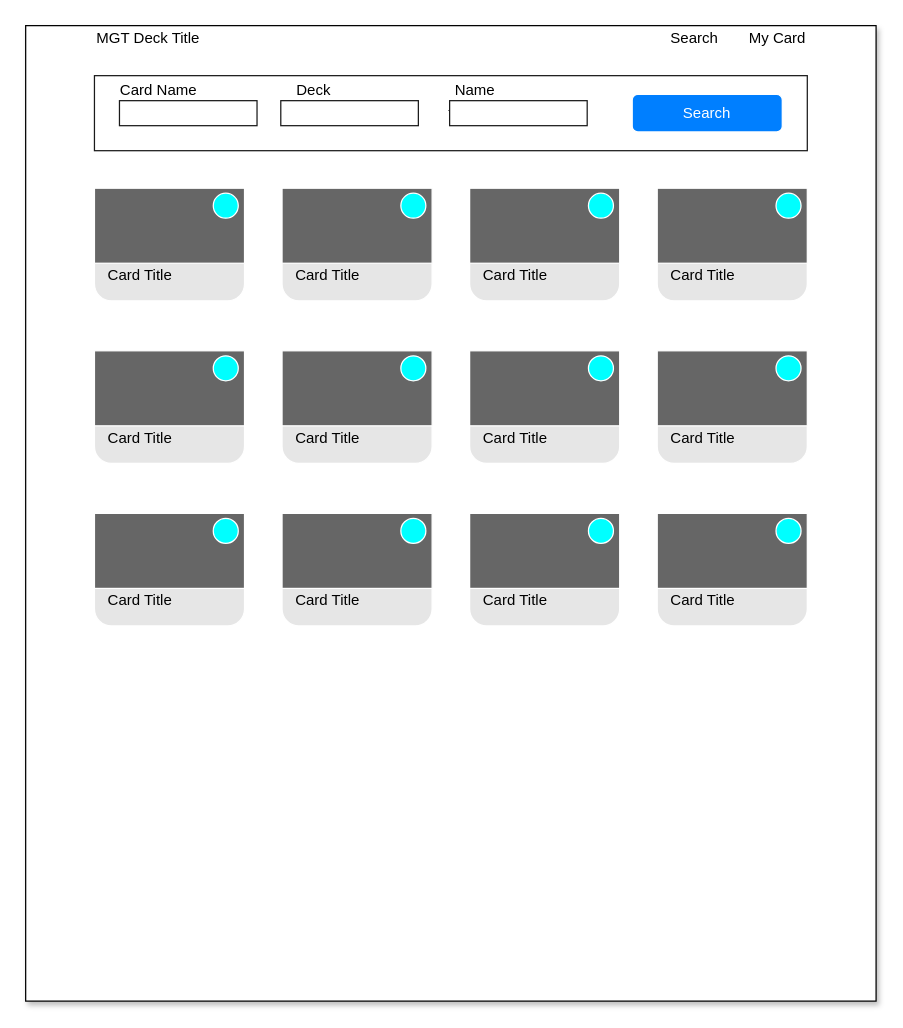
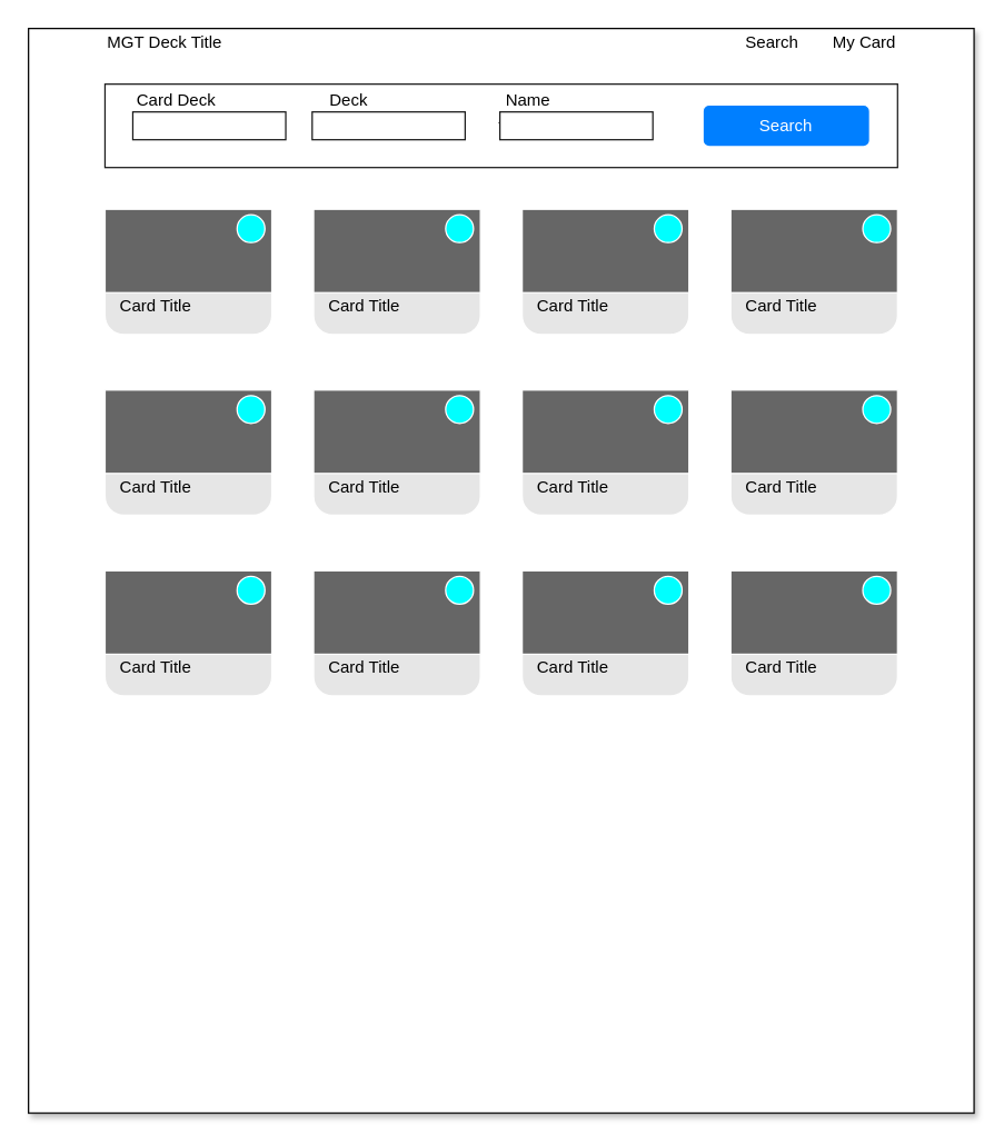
  <mxCell id="0" />
  <mxCell id="1" parent="0" />
  <mxCell id="2" value="" style="rounded=0;whiteSpace=wrap;html=1;shadow=1;fillColor=#FFFFFF;" vertex="1" parent="1"><mxGeometry x="20" width="680" height="780" as="geometry" y="20" /></mxCell>
  <mxCell id="3" value="t" style="rounded=0;whiteSpace=wrap;html=1;shadow=0;fillColor=#FFFFFF;strokeColor=#1A1A1A;" vertex="1" parent="1"><mxGeometry x="75" y="60" width="570" height="60" as="geometry" /></mxCell>
  <mxCell id="4" value="" style="rounded=0;whiteSpace=wrap;html=1;shadow=0;strokeColor=#1A1A1A;fillColor=#FFFFFF;" vertex="1" parent="1"><mxGeometry x="95" y="80" width="110" height="20" as="geometry" /></mxCell>
- <mxCell id="5" value="&lt;font color=&quot;#000000&quot;&gt;Card Name&lt;/font&gt;" style="text;html=1;resizable=0;autosize=1;align=center;verticalAlign=middle;points=[];fillColor=none;strokeColor=none;rounded=0;shadow=0;" vertex="1" parent="1"><mxGeometry x="86" y="62" width="80" height="20" as="geometry" /></mxCell>
+ <mxCell id="5" value="&lt;font color=&quot;#000000&quot;&gt;Card Deck&lt;/font&gt;" style="text;html=1;resizable=0;autosize=1;align=center;verticalAlign=middle;points=[];fillColor=none;strokeColor=none;rounded=0;shadow=0;" vertex="1" parent="1"><mxGeometry x="86" y="62" width="80" height="20" as="geometry" /></mxCell>
  <mxCell id="6" value="" style="rounded=0;whiteSpace=wrap;html=1;shadow=0;strokeColor=#1A1A1A;fillColor=#FFFFFF;" vertex="1" parent="1"><mxGeometry x="224" y="80" width="110" height="20" as="geometry" /></mxCell>
  <mxCell id="7" value="&lt;font color=&quot;#000000&quot;&gt;Deck&lt;/font&gt;" style="text;html=1;resizable=0;autosize=1;align=center;verticalAlign=middle;points=[];fillColor=none;strokeColor=none;rounded=0;shadow=0;" vertex="1" parent="1"><mxGeometry x="225" y="62" width="50" height="20" as="geometry" /></mxCell>
  <mxCell id="8" value="" style="rounded=0;whiteSpace=wrap;html=1;shadow=0;strokeColor=#1A1A1A;fillColor=#FFFFFF;" vertex="1" parent="1"><mxGeometry x="359" y="80" width="110" height="20" as="geometry" /></mxCell>
  <mxCell id="9" value="&lt;font color=&quot;#000000&quot;&gt;Name&lt;/font&gt;" style="text;html=1;resizable=0;autosize=1;align=center;verticalAlign=middle;points=[];fillColor=none;strokeColor=none;rounded=0;shadow=0;" vertex="1" parent="1"><mxGeometry x="359" y="62" width="40" height="20" as="geometry" /></mxCell>
  <mxCell id="10" value="&lt;font color=&quot;#ffffff&quot;&gt;Search&lt;/font&gt;" style="rounded=1;whiteSpace=wrap;html=1;shadow=0;fontColor=#000000;strokeColor=#FFFFFF;fillColor=#007FFF;" vertex="1" parent="1"><mxGeometry x="505" y="75" width="120" height="30" as="geometry" /></mxCell>
  <mxCell id="11" value="&lt;font color=&quot;#000000&quot;&gt;MGT Deck Title&lt;/font&gt;" style="text;html=1;resizable=0;autosize=1;align=left;verticalAlign=middle;points=[];fillColor=none;strokeColor=none;rounded=0;shadow=0;" vertex="1" parent="1"><mxGeometry x="75" width="100" height="20" as="geometry" y="20" /></mxCell>
  <mxCell id="12" value="&lt;font color=&quot;#000000&quot;&gt;Search&lt;/font&gt;" style="text;html=1;resizable=0;autosize=1;align=right;verticalAlign=middle;points=[];fillColor=none;strokeColor=none;rounded=0;shadow=0;" vertex="1" parent="1"><mxGeometry x="525" width="50" height="20" as="geometry" y="20" /></mxCell>
  <mxCell id="13" value="&lt;font color=&quot;#000000&quot;&gt;My Card&lt;/font&gt;" style="text;html=1;resizable=0;autosize=1;align=right;verticalAlign=middle;points=[];fillColor=none;strokeColor=none;rounded=0;shadow=0;" vertex="1" parent="1"><mxGeometry x="585" width="60" height="20" as="geometry" y="20" /></mxCell>
  <mxCell id="14" value="" style="group" vertex="1" connectable="0" parent="1"><mxGeometry x="75" y="150" width="120" height="90" as="geometry" /></mxCell>
  <mxCell id="15" value="" style="rounded=1;whiteSpace=wrap;html=1;shadow=0;fontColor=#FFFFFF;strokeColor=#FFFFFF;fillColor=#E6E6E6;" vertex="1" parent="14"><mxGeometry width="120" height="90" as="geometry" /></mxCell>
  <mxCell id="16" value="" style="rounded=0;whiteSpace=wrap;html=1;shadow=0;fontColor=#FFFFFF;strokeColor=#FFFFFF;fillColor=#666666;" vertex="1" parent="14"><mxGeometry width="120" height="60" as="geometry" /></mxCell>
  <mxCell id="17" value="&lt;font color=&quot;#000000&quot;&gt;Card Title&lt;/font&gt;" style="text;html=1;resizable=0;autosize=1;align=left;verticalAlign=middle;points=[];fillColor=none;strokeColor=none;rounded=0;shadow=0;" vertex="1" parent="14"><mxGeometry x="9" y="60" width="70" height="20" as="geometry" /></mxCell>
  <mxCell id="18" value="" style="ellipse;whiteSpace=wrap;html=1;aspect=fixed;shadow=0;fontColor=#FFFFFF;strokeColor=#FFFFFF;fillColor=#00FFFF;" vertex="1" parent="14"><mxGeometry x="95" y="4" width="20" height="20" as="geometry" /></mxCell>
  <mxCell id="19" value="" style="group" vertex="1" connectable="0" parent="1"><mxGeometry x="225" y="150" width="120" height="90" as="geometry" /></mxCell>
  <mxCell id="20" value="" style="rounded=1;whiteSpace=wrap;html=1;shadow=0;fontColor=#FFFFFF;strokeColor=#FFFFFF;fillColor=#E6E6E6;" vertex="1" parent="19"><mxGeometry width="120" height="90" as="geometry" /></mxCell>
  <mxCell id="21" value="" style="rounded=0;whiteSpace=wrap;html=1;shadow=0;fontColor=#FFFFFF;strokeColor=#FFFFFF;fillColor=#666666;" vertex="1" parent="19"><mxGeometry width="120" height="60" as="geometry" /></mxCell>
  <mxCell id="22" value="&lt;font color=&quot;#000000&quot;&gt;Card Title&lt;/font&gt;" style="text;html=1;resizable=0;autosize=1;align=left;verticalAlign=middle;points=[];fillColor=none;strokeColor=none;rounded=0;shadow=0;" vertex="1" parent="19"><mxGeometry x="9" y="60" width="70" height="20" as="geometry" /></mxCell>
  <mxCell id="23" value="" style="ellipse;whiteSpace=wrap;html=1;aspect=fixed;shadow=0;fontColor=#FFFFFF;strokeColor=#FFFFFF;fillColor=#00FFFF;" vertex="1" parent="19"><mxGeometry x="95" y="4" width="20" height="20" as="geometry" /></mxCell>
  <mxCell id="24" value="" style="group" vertex="1" connectable="0" parent="1"><mxGeometry x="525" y="150" width="120" height="90" as="geometry" /></mxCell>
  <mxCell id="25" value="" style="rounded=1;whiteSpace=wrap;html=1;shadow=0;fontColor=#FFFFFF;strokeColor=#FFFFFF;fillColor=#E6E6E6;" vertex="1" parent="24"><mxGeometry width="120" height="90" as="geometry" /></mxCell>
  <mxCell id="26" value="" style="rounded=0;whiteSpace=wrap;html=1;shadow=0;fontColor=#FFFFFF;strokeColor=#FFFFFF;fillColor=#666666;" vertex="1" parent="24"><mxGeometry width="120" height="60" as="geometry" /></mxCell>
  <mxCell id="27" value="&lt;font color=&quot;#000000&quot;&gt;Card Title&lt;/font&gt;" style="text;html=1;resizable=0;autosize=1;align=left;verticalAlign=middle;points=[];fillColor=none;strokeColor=none;rounded=0;shadow=0;" vertex="1" parent="24"><mxGeometry x="9" y="60" width="70" height="20" as="geometry" /></mxCell>
  <mxCell id="28" value="" style="ellipse;whiteSpace=wrap;html=1;aspect=fixed;shadow=0;fontColor=#FFFFFF;strokeColor=#FFFFFF;fillColor=#00FFFF;" vertex="1" parent="24"><mxGeometry x="95" y="4" width="20" height="20" as="geometry" /></mxCell>
  <mxCell id="29" value="" style="group" vertex="1" connectable="0" parent="1"><mxGeometry x="375" y="150" width="120" height="90" as="geometry" /></mxCell>
  <mxCell id="30" value="" style="rounded=1;whiteSpace=wrap;html=1;shadow=0;fontColor=#FFFFFF;strokeColor=#FFFFFF;fillColor=#E6E6E6;" vertex="1" parent="29"><mxGeometry width="120" height="90" as="geometry" /></mxCell>
  <mxCell id="31" value="" style="rounded=0;whiteSpace=wrap;html=1;shadow=0;fontColor=#FFFFFF;strokeColor=#FFFFFF;fillColor=#666666;" vertex="1" parent="29"><mxGeometry width="120" height="60" as="geometry" /></mxCell>
  <mxCell id="32" value="&lt;font color=&quot;#000000&quot;&gt;Card Title&lt;/font&gt;" style="text;html=1;resizable=0;autosize=1;align=left;verticalAlign=middle;points=[];fillColor=none;strokeColor=none;rounded=0;shadow=0;" vertex="1" parent="29"><mxGeometry x="9" y="60" width="70" height="20" as="geometry" /></mxCell>
  <mxCell id="33" value="" style="ellipse;whiteSpace=wrap;html=1;aspect=fixed;shadow=0;fontColor=#FFFFFF;strokeColor=#FFFFFF;fillColor=#00FFFF;" vertex="1" parent="29"><mxGeometry x="95" y="4" width="20" height="20" as="geometry" /></mxCell>
  <mxCell id="34" value="" style="group" vertex="1" connectable="0" parent="1"><mxGeometry x="75" y="280" width="120" height="90" as="geometry" /></mxCell>
  <mxCell id="35" value="" style="rounded=1;whiteSpace=wrap;html=1;shadow=0;fontColor=#FFFFFF;strokeColor=#FFFFFF;fillColor=#E6E6E6;" vertex="1" parent="34"><mxGeometry width="120" height="90" as="geometry" /></mxCell>
  <mxCell id="36" value="" style="rounded=0;whiteSpace=wrap;html=1;shadow=0;fontColor=#FFFFFF;strokeColor=#FFFFFF;fillColor=#666666;" vertex="1" parent="34"><mxGeometry width="120" height="60" as="geometry" /></mxCell>
  <mxCell id="37" value="" style="edgeStyle=none;html=1;fontColor=#FFFFFF;" edge="1" parent="34" source="38" target="36"><mxGeometry relative="1" as="geometry" /></mxCell>
  <mxCell id="38" value="&lt;font color=&quot;#000000&quot;&gt;Card Title&lt;/font&gt;" style="text;html=1;resizable=0;autosize=1;align=left;verticalAlign=middle;points=[];fillColor=none;strokeColor=none;rounded=0;shadow=0;" vertex="1" parent="34"><mxGeometry x="9" y="60" width="70" height="20" as="geometry" /></mxCell>
  <mxCell id="39" value="" style="ellipse;whiteSpace=wrap;html=1;aspect=fixed;shadow=0;fontColor=#FFFFFF;strokeColor=#FFFFFF;fillColor=#00FFFF;" vertex="1" parent="34"><mxGeometry x="95" y="4" width="20" height="20" as="geometry" /></mxCell>
  <mxCell id="40" value="" style="group" vertex="1" connectable="0" parent="1"><mxGeometry x="225" y="280" width="120" height="90" as="geometry" /></mxCell>
  <mxCell id="41" value="" style="rounded=1;whiteSpace=wrap;html=1;shadow=0;fontColor=#FFFFFF;strokeColor=#FFFFFF;fillColor=#E6E6E6;" vertex="1" parent="40"><mxGeometry width="120" height="90" as="geometry" /></mxCell>
  <mxCell id="42" value="" style="rounded=0;whiteSpace=wrap;html=1;shadow=0;fontColor=#FFFFFF;strokeColor=#FFFFFF;fillColor=#666666;" vertex="1" parent="40"><mxGeometry width="120" height="60" as="geometry" /></mxCell>
  <mxCell id="43" value="&lt;font color=&quot;#000000&quot;&gt;Card Title&lt;/font&gt;" style="text;html=1;resizable=0;autosize=1;align=left;verticalAlign=middle;points=[];fillColor=none;strokeColor=none;rounded=0;shadow=0;" vertex="1" parent="40"><mxGeometry x="9" y="60" width="70" height="20" as="geometry" /></mxCell>
  <mxCell id="44" value="" style="ellipse;whiteSpace=wrap;html=1;aspect=fixed;shadow=0;fontColor=#FFFFFF;strokeColor=#FFFFFF;fillColor=#00FFFF;" vertex="1" parent="40"><mxGeometry x="95" y="4" width="20" height="20" as="geometry" /></mxCell>
  <mxCell id="45" value="" style="group" vertex="1" connectable="0" parent="1"><mxGeometry x="525" y="280" width="120" height="90" as="geometry" /></mxCell>
  <mxCell id="46" value="" style="rounded=1;whiteSpace=wrap;html=1;shadow=0;fontColor=#FFFFFF;strokeColor=#FFFFFF;fillColor=#E6E6E6;" vertex="1" parent="45"><mxGeometry width="120" height="90" as="geometry" /></mxCell>
  <mxCell id="47" value="" style="rounded=0;whiteSpace=wrap;html=1;shadow=0;fontColor=#FFFFFF;strokeColor=#FFFFFF;fillColor=#666666;" vertex="1" parent="45"><mxGeometry width="120" height="60" as="geometry" /></mxCell>
  <mxCell id="48" value="&lt;font color=&quot;#000000&quot;&gt;Card Title&lt;/font&gt;" style="text;html=1;resizable=0;autosize=1;align=left;verticalAlign=middle;points=[];fillColor=none;strokeColor=none;rounded=0;shadow=0;" vertex="1" parent="45"><mxGeometry x="9" y="60" width="70" height="20" as="geometry" /></mxCell>
  <mxCell id="49" value="" style="ellipse;whiteSpace=wrap;html=1;aspect=fixed;shadow=0;fontColor=#FFFFFF;strokeColor=#FFFFFF;fillColor=#00FFFF;" vertex="1" parent="45"><mxGeometry x="95" y="4" width="20" height="20" as="geometry" /></mxCell>
  <mxCell id="50" value="" style="group" vertex="1" connectable="0" parent="1"><mxGeometry x="375" y="280" width="120" height="90" as="geometry" /></mxCell>
  <mxCell id="51" value="" style="rounded=1;whiteSpace=wrap;html=1;shadow=0;fontColor=#FFFFFF;strokeColor=#FFFFFF;fillColor=#E6E6E6;" vertex="1" parent="50"><mxGeometry width="120" height="90" as="geometry" /></mxCell>
  <mxCell id="52" value="" style="rounded=0;whiteSpace=wrap;html=1;shadow=0;fontColor=#FFFFFF;strokeColor=#FFFFFF;fillColor=#666666;" vertex="1" parent="50"><mxGeometry width="120" height="60" as="geometry" /></mxCell>
  <mxCell id="53" value="&lt;font color=&quot;#000000&quot;&gt;Card Title&lt;/font&gt;" style="text;html=1;resizable=0;autosize=1;align=left;verticalAlign=middle;points=[];fillColor=none;strokeColor=none;rounded=0;shadow=0;" vertex="1" parent="50"><mxGeometry x="9" y="60" width="70" height="20" as="geometry" /></mxCell>
  <mxCell id="54" value="" style="ellipse;whiteSpace=wrap;html=1;aspect=fixed;shadow=0;fontColor=#FFFFFF;strokeColor=#FFFFFF;fillColor=#00FFFF;" vertex="1" parent="50"><mxGeometry x="95" y="4" width="20" height="20" as="geometry" /></mxCell>
  <mxCell id="55" value="" style="group" vertex="1" connectable="0" parent="1"><mxGeometry x="75" y="410" width="120" height="90" as="geometry" /></mxCell>
  <mxCell id="56" value="" style="rounded=1;whiteSpace=wrap;html=1;shadow=0;fontColor=#FFFFFF;strokeColor=#FFFFFF;fillColor=#E6E6E6;" vertex="1" parent="55"><mxGeometry width="120" height="90" as="geometry" /></mxCell>
  <mxCell id="57" value="" style="rounded=0;whiteSpace=wrap;html=1;shadow=0;fontColor=#FFFFFF;strokeColor=#FFFFFF;fillColor=#666666;" vertex="1" parent="55"><mxGeometry width="120" height="60" as="geometry" /></mxCell>
  <mxCell id="58" value="&lt;font color=&quot;#000000&quot;&gt;Card Title&lt;/font&gt;" style="text;html=1;resizable=0;autosize=1;align=left;verticalAlign=middle;points=[];fillColor=none;strokeColor=none;rounded=0;shadow=0;" vertex="1" parent="55"><mxGeometry x="9" y="60" width="70" height="20" as="geometry" /></mxCell>
  <mxCell id="59" value="" style="ellipse;whiteSpace=wrap;html=1;aspect=fixed;shadow=0;fontColor=#FFFFFF;strokeColor=#FFFFFF;fillColor=#00FFFF;" vertex="1" parent="55"><mxGeometry x="95" y="4" width="20" height="20" as="geometry" /></mxCell>
  <mxCell id="60" value="" style="group" vertex="1" connectable="0" parent="1"><mxGeometry x="225" y="410" width="120" height="90" as="geometry" /></mxCell>
  <mxCell id="61" value="" style="rounded=1;whiteSpace=wrap;html=1;shadow=0;fontColor=#FFFFFF;strokeColor=#FFFFFF;fillColor=#E6E6E6;" vertex="1" parent="60"><mxGeometry width="120" height="90" as="geometry" /></mxCell>
  <mxCell id="62" value="" style="rounded=0;whiteSpace=wrap;html=1;shadow=0;fontColor=#FFFFFF;strokeColor=#FFFFFF;fillColor=#666666;" vertex="1" parent="60"><mxGeometry width="120" height="60" as="geometry" /></mxCell>
  <mxCell id="63" value="&lt;font color=&quot;#000000&quot;&gt;Card Title&lt;/font&gt;" style="text;html=1;resizable=0;autosize=1;align=left;verticalAlign=middle;points=[];fillColor=none;strokeColor=none;rounded=0;shadow=0;" vertex="1" parent="60"><mxGeometry x="9" y="60" width="70" height="20" as="geometry" /></mxCell>
  <mxCell id="64" value="" style="ellipse;whiteSpace=wrap;html=1;aspect=fixed;shadow=0;fontColor=#FFFFFF;strokeColor=#FFFFFF;fillColor=#00FFFF;" vertex="1" parent="60"><mxGeometry x="95" y="4" width="20" height="20" as="geometry" /></mxCell>
  <mxCell id="65" value="" style="group" vertex="1" connectable="0" parent="1"><mxGeometry x="525" y="410" width="120" height="90" as="geometry" /></mxCell>
  <mxCell id="66" value="" style="rounded=1;whiteSpace=wrap;html=1;shadow=0;fontColor=#FFFFFF;strokeColor=#FFFFFF;fillColor=#E6E6E6;" vertex="1" parent="65"><mxGeometry width="120" height="90" as="geometry" /></mxCell>
  <mxCell id="67" value="" style="rounded=0;whiteSpace=wrap;html=1;shadow=0;fontColor=#FFFFFF;strokeColor=#FFFFFF;fillColor=#666666;" vertex="1" parent="65"><mxGeometry width="120" height="60" as="geometry" /></mxCell>
  <mxCell id="68" value="&lt;font color=&quot;#000000&quot;&gt;Card Title&lt;/font&gt;" style="text;html=1;resizable=0;autosize=1;align=left;verticalAlign=middle;points=[];fillColor=none;strokeColor=none;rounded=0;shadow=0;" vertex="1" parent="65"><mxGeometry x="9" y="60" width="70" height="20" as="geometry" /></mxCell>
  <mxCell id="69" value="" style="ellipse;whiteSpace=wrap;html=1;aspect=fixed;shadow=0;fontColor=#FFFFFF;strokeColor=#FFFFFF;fillColor=#00FFFF;" vertex="1" parent="65"><mxGeometry x="95" y="4" width="20" height="20" as="geometry" /></mxCell>
  <mxCell id="70" value="" style="group" vertex="1" connectable="0" parent="1"><mxGeometry x="375" y="410" width="120" height="90" as="geometry" /></mxCell>
  <mxCell id="71" value="" style="rounded=1;whiteSpace=wrap;html=1;shadow=0;fontColor=#FFFFFF;strokeColor=#FFFFFF;fillColor=#E6E6E6;" vertex="1" parent="70"><mxGeometry width="120" height="90" as="geometry" /></mxCell>
  <mxCell id="72" value="" style="rounded=0;whiteSpace=wrap;html=1;shadow=0;fontColor=#FFFFFF;strokeColor=#FFFFFF;fillColor=#666666;" vertex="1" parent="70"><mxGeometry width="120" height="60" as="geometry" /></mxCell>
  <mxCell id="73" value="&lt;font color=&quot;#000000&quot;&gt;Card Title&lt;/font&gt;" style="text;html=1;resizable=0;autosize=1;align=left;verticalAlign=middle;points=[];fillColor=none;strokeColor=none;rounded=0;shadow=0;" vertex="1" parent="70"><mxGeometry x="9" y="60" width="70" height="20" as="geometry" /></mxCell>
  <mxCell id="74" value="" style="ellipse;whiteSpace=wrap;html=1;aspect=fixed;shadow=0;fontColor=#FFFFFF;strokeColor=#FFFFFF;fillColor=#00FFFF;" vertex="1" parent="70"><mxGeometry x="95" y="4" width="20" height="20" as="geometry" /></mxCell>
